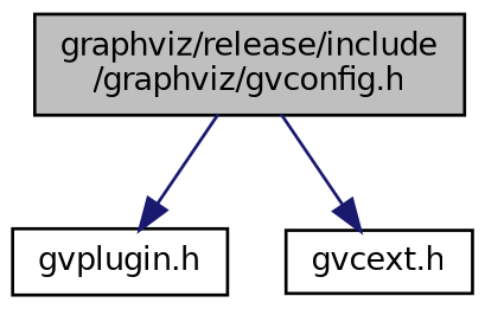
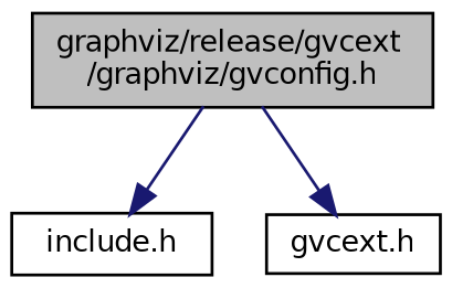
  digraph {
    node [color=black fontname=Helvetica fontsize=10 shape=record]
    edge [color=midnightblue fontname=Helvetica fontsize=10 labelfontname=Helvetica labelfontsize=10 style=solid]
-   n1 [fillcolor=grey75 fontcolor=black height=0.2 label="graphviz/release/include\l/graphviz/gvconfig.h" style=filled width=0.4]
-   n2 [height=0.2 label="gvplugin.h" width=0.4]
+   n1 [fillcolor=grey75 fontcolor=black height=0.2 label="graphviz/release/gvcext\l/graphviz/gvconfig.h" style=filled width=0.4]
+   n2 [height=0.2 label="include.h" width=0.4]
    n3 [height=0.2 label="gvcext.h" width=0.4]
    n1 -> n2
    n1 -> n3
  }
